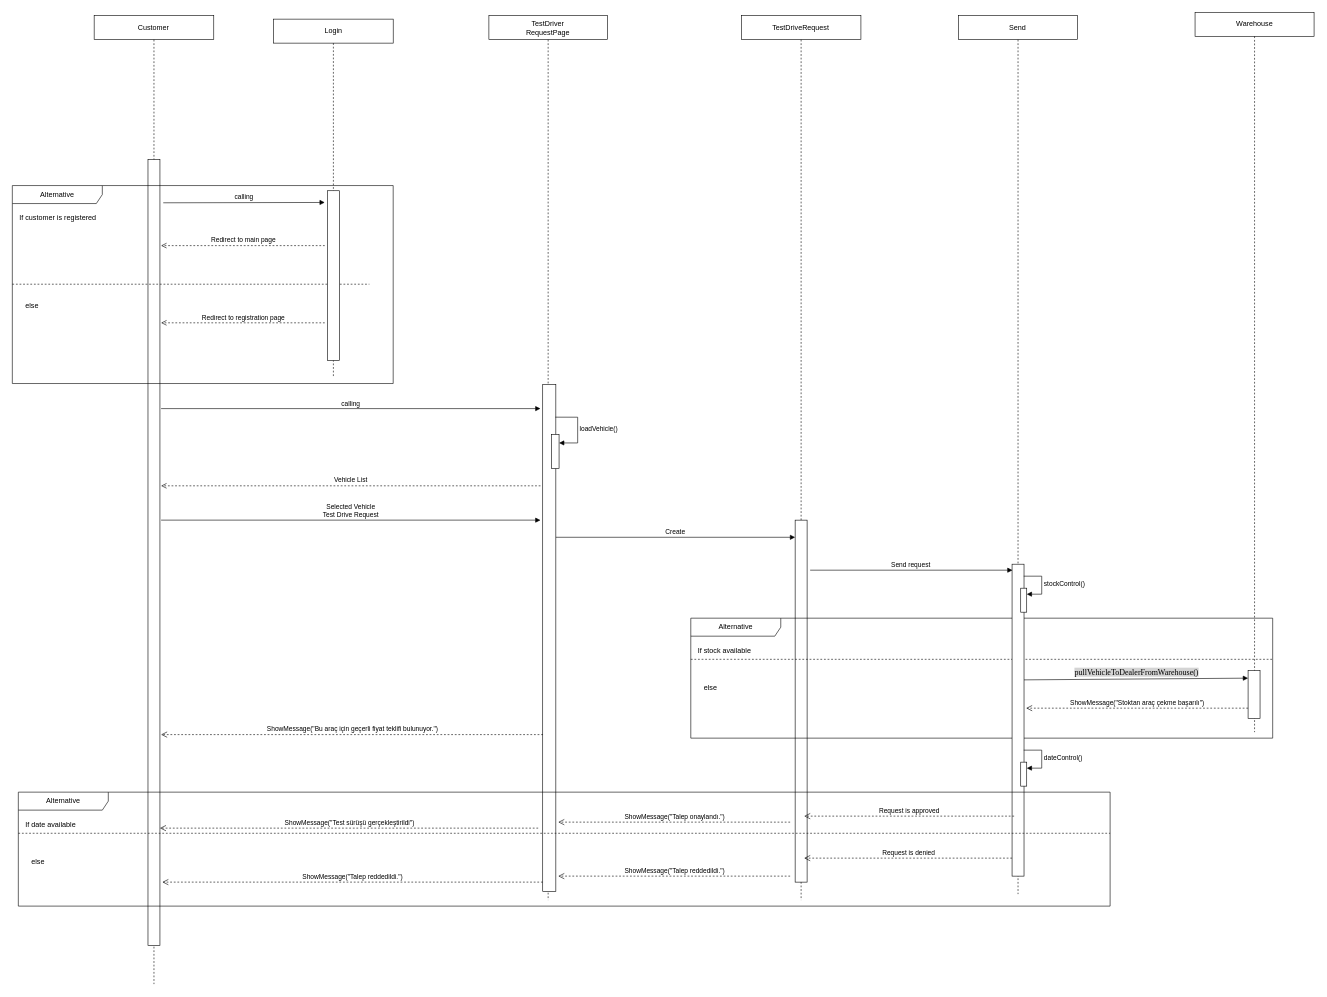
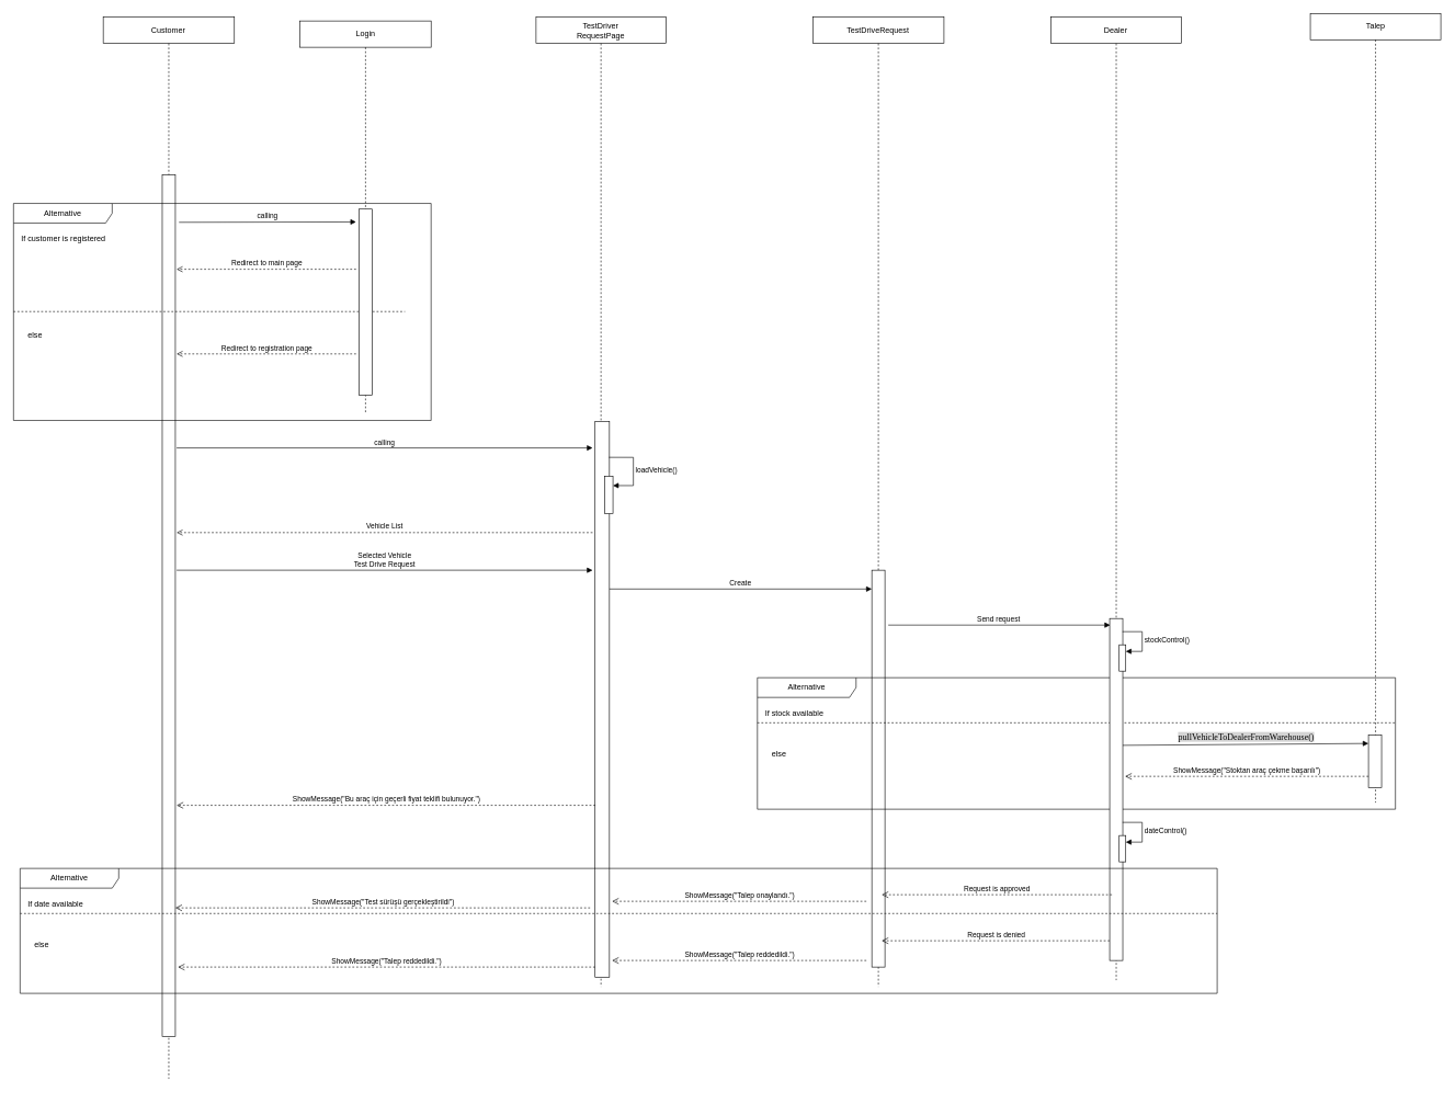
  <mxCell id="0" />
  <mxCell id="1" parent="0" />
  <mxCell id="2" value="calling" style="html=1;verticalAlign=bottom;endArrow=block;edgeStyle=elbowEdgeStyle;elbow=vertical;curved=0;rounded=0;" parent="1" edge="1"><mxGeometry relative="1" as="geometry"><mxPoint x="268" y="680.654" as="sourcePoint" /><Array as="points"><mxPoint x="417.557" y="680.654" /></Array><mxPoint x="900.4" y="680.657" as="targetPoint" /><mxPoint as="offset" /></mxGeometry></mxCell>
  <mxCell id="3" value="Selected Vehicle&lt;div&gt;Test Drive Request&lt;/div&gt;" style="html=1;verticalAlign=bottom;endArrow=block;curved=0;rounded=0;" parent="1" edge="1"><mxGeometry width="80" relative="1" as="geometry"><mxPoint x="268" y="866.568" as="sourcePoint" /><mxPoint x="900.4" y="866.568" as="targetPoint" /></mxGeometry></mxCell>
  <mxCell id="4" value="Vehicle List" style="html=1;verticalAlign=bottom;endArrow=open;dashed=1;endSize=7;curved=0;rounded=0;strokeWidth=1;" parent="1" edge="1"><mxGeometry relative="1" as="geometry"><mxPoint x="900.4" y="809.364" as="sourcePoint" /><mxPoint x="268" y="809.37" as="targetPoint" /></mxGeometry></mxCell>
  <mxCell id="5" value="TestDriveRequest" style="shape=umlLifeline;perimeter=lifelinePerimeter;whiteSpace=wrap;html=1;container=1;dropTarget=0;collapsible=0;recursiveResize=0;outlineConnect=0;portConstraint=eastwest;newEdgeStyle={&quot;curved&quot;:0,&quot;rounded&quot;:0};" parent="1" vertex="1"><mxGeometry x="1235.2" y="25.63" width="199.4" height="1474.37" as="geometry" /></mxCell>
  <mxCell id="6" value="Customer" style="shape=umlLifeline;perimeter=lifelinePerimeter;whiteSpace=wrap;html=1;container=0;dropTarget=0;collapsible=0;recursiveResize=0;outlineConnect=0;portConstraint=eastwest;newEdgeStyle={&quot;edgeStyle&quot;:&quot;elbowEdgeStyle&quot;,&quot;elbow&quot;:&quot;vertical&quot;,&quot;curved&quot;:0,&quot;rounded&quot;:0};" parent="1" vertex="1"><mxGeometry x="156.4" y="25.63" width="199.4" height="1614.37" as="geometry" /></mxCell>
  <mxCell id="7" value="" style="html=1;points=[];perimeter=orthogonalPerimeter;outlineConnect=0;targetShapes=umlLifeline;portConstraint=eastwest;newEdgeStyle={&quot;edgeStyle&quot;:&quot;elbowEdgeStyle&quot;,&quot;elbow&quot;:&quot;vertical&quot;,&quot;curved&quot;:0,&quot;rounded&quot;:0};" parent="6" vertex="1"><mxGeometry x="89.73" y="239.7" width="19.94" height="1310.3" as="geometry" /></mxCell>
- <mxCell id="8" value="Send" style="shape=umlLifeline;perimeter=lifelinePerimeter;whiteSpace=wrap;html=1;container=1;dropTarget=0;collapsible=0;recursiveResize=0;outlineConnect=0;portConstraint=eastwest;newEdgeStyle={&quot;curved&quot;:0,&quot;rounded&quot;:0};" parent="1" vertex="1"><mxGeometry x="1597.32" y="25.63" width="198.4" height="1464.37" as="geometry" /></mxCell>
+ <mxCell id="8" value="Dealer" style="shape=umlLifeline;perimeter=lifelinePerimeter;whiteSpace=wrap;html=1;container=1;dropTarget=0;collapsible=0;recursiveResize=0;outlineConnect=0;portConstraint=eastwest;newEdgeStyle={&quot;curved&quot;:0,&quot;rounded&quot;:0};" parent="1" vertex="1"><mxGeometry x="1597.32" y="25.63" width="198.4" height="1464.37" as="geometry" /></mxCell>
  <mxCell id="9" value="Alternative" style="shape=umlFrame;whiteSpace=wrap;html=1;pointerEvents=0;recursiveResize=0;container=1;collapsible=0;width=150;height=30;" parent="1" vertex="1"><mxGeometry x="20" y="308.834" width="634.91" height="330.0" as="geometry" /></mxCell>
  <mxCell id="10" value="If customer is registered" style="text;html=1;" parent="9" vertex="1"><mxGeometry width="100" height="20" relative="1" as="geometry"><mxPoint x="10" y="40" as="offset" /></mxGeometry></mxCell>
  <mxCell id="11" value="else" style="line;strokeWidth=1;dashed=1;labelPosition=center;verticalLabelPosition=bottom;align=left;verticalAlign=top;spacingLeft=20;spacingTop=15;html=1;whiteSpace=wrap;" parent="9" vertex="1"><mxGeometry y="157.309" width="595.2" height="14.301" as="geometry" /></mxCell>
  <mxCell id="12" value="calling" style="html=1;verticalAlign=bottom;endArrow=block;edgeStyle=elbowEdgeStyle;elbow=vertical;curved=0;rounded=0;" parent="9" edge="1"><mxGeometry relative="1" as="geometry"><mxPoint x="251.603" y="28.707" as="sourcePoint" /><Array as="points" /><mxPoint x="520.801" y="28.599" as="targetPoint" /></mxGeometry></mxCell>
  <mxCell id="13" value="Redirect to main page" style="html=1;verticalAlign=bottom;endArrow=open;dashed=1;endSize=7;curved=0;rounded=0;strokeWidth=1;" parent="9" edge="1"><mxGeometry relative="1" as="geometry"><mxPoint x="520.8" y="100.106" as="sourcePoint" /><mxPoint x="248" y="100.106" as="targetPoint" /></mxGeometry></mxCell>
  <mxCell id="14" value="Redirect to registration page" style="html=1;verticalAlign=bottom;endArrow=open;dashed=1;endSize=7;curved=0;rounded=0;strokeWidth=1;" parent="9" edge="1"><mxGeometry relative="1" as="geometry"><mxPoint x="520.8" y="228.814" as="sourcePoint" /><mxPoint x="248" y="228.814" as="targetPoint" /></mxGeometry></mxCell>
  <mxCell id="15" value="Login" style="shape=umlLifeline;perimeter=lifelinePerimeter;whiteSpace=wrap;html=1;container=0;dropTarget=0;collapsible=0;recursiveResize=0;outlineConnect=0;portConstraint=eastwest;newEdgeStyle={&quot;edgeStyle&quot;:&quot;elbowEdgeStyle&quot;,&quot;elbow&quot;:&quot;vertical&quot;,&quot;curved&quot;:0,&quot;rounded&quot;:0};" parent="9" vertex="1"><mxGeometry x="435.51" y="-277.45" width="199.4" height="597.45" as="geometry" /></mxCell>
  <mxCell id="16" value="" style="html=1;points=[];perimeter=orthogonalPerimeter;outlineConnect=0;targetShapes=umlLifeline;portConstraint=eastwest;newEdgeStyle={&quot;edgeStyle&quot;:&quot;elbowEdgeStyle&quot;,&quot;elbow&quot;:&quot;vertical&quot;,&quot;curved&quot;:0,&quot;rounded&quot;:0};" parent="15" vertex="1"><mxGeometry x="89.726" y="286.074" width="19.939" height="283.085" as="geometry" /></mxCell>
  <mxCell id="17" value="Create" style="html=1;verticalAlign=bottom;endArrow=block;curved=0;rounded=0;" parent="1" edge="1"><mxGeometry width="80" relative="1" as="geometry"><mxPoint x="925.2" y="895.169" as="sourcePoint" /><mxPoint x="1324.939" y="895.169" as="targetPoint" /><mxPoint as="offset" /></mxGeometry></mxCell>
  <mxCell id="18" value="Send request&amp;nbsp;" style="html=1;verticalAlign=bottom;endArrow=block;curved=0;rounded=0;" parent="1" edge="1"><mxGeometry width="80" relative="1" as="geometry"><mxPoint x="1350" y="950.004" as="sourcePoint" /><mxPoint x="1687.317" y="950.004" as="targetPoint" /><mxPoint as="offset" /></mxGeometry></mxCell>
  <mxCell id="19" value="&lt;div&gt;&lt;br&gt;&lt;/div&gt;" style="text;html=1;" parent="1" vertex="1"><mxGeometry x="20" y="1123.983" width="124" height="28.602" as="geometry"><mxPoint y="30" as="offset" /></mxGeometry></mxCell>
  <mxCell id="20" value="&lt;div&gt;&lt;br&gt;&lt;/div&gt;TestDriver&lt;br&gt;&lt;div&gt;RequestPage&lt;div&gt;&lt;br&gt;&lt;/div&gt;&lt;/div&gt;" style="shape=umlLifeline;perimeter=lifelinePerimeter;whiteSpace=wrap;html=1;container=0;dropTarget=0;collapsible=0;recursiveResize=0;outlineConnect=0;portConstraint=eastwest;newEdgeStyle={&quot;edgeStyle&quot;:&quot;elbowEdgeStyle&quot;,&quot;elbow&quot;:&quot;vertical&quot;,&quot;curved&quot;:0,&quot;rounded&quot;:0};" parent="1" vertex="1"><mxGeometry x="814.44" y="25.63" width="197.56" height="1474.37" as="geometry" /></mxCell>
  <mxCell id="21" value="" style="html=1;points=[];perimeter=orthogonalPerimeter;outlineConnect=0;targetShapes=umlLifeline;portConstraint=eastwest;newEdgeStyle={&quot;edgeStyle&quot;:&quot;elbowEdgeStyle&quot;,&quot;elbow&quot;:&quot;vertical&quot;,&quot;curved&quot;:0,&quot;rounded&quot;:0};" parent="20" vertex="1"><mxGeometry x="89.73" y="614.94" width="21.87" height="845.06" as="geometry" /></mxCell>
  <mxCell id="22" value="" style="html=1;points=[[0,0,0,0,5],[0,1,0,0,-5],[1,0,0,0,5],[1,1,0,0,-5]];perimeter=orthogonalPerimeter;outlineConnect=0;targetShapes=umlLifeline;portConstraint=eastwest;newEdgeStyle={&quot;curved&quot;:0,&quot;rounded&quot;:0};" parent="20" vertex="1"><mxGeometry x="104.562" y="697.922" width="12.4" height="57.203" as="geometry" /></mxCell>
  <mxCell id="23" value="loadVehicle()" style="html=1;align=left;spacingLeft=2;endArrow=block;rounded=0;edgeStyle=orthogonalEdgeStyle;curved=0;rounded=0;" parent="20" target="22" edge="1"><mxGeometry relative="1" as="geometry"><mxPoint x="110.762" y="669.32" as="sourcePoint" /><Array as="points"><mxPoint x="147.962" y="712.223" /></Array></mxGeometry></mxCell>
  <mxCell id="24" value="ShowMessage(&quot;Bu araç için geçerli fiyat teklifi bulunuyor.&quot;)" style="html=1;verticalAlign=bottom;endArrow=open;dashed=1;endSize=8;curved=0;rounded=0;" parent="1" edge="1"><mxGeometry relative="1" as="geometry"><mxPoint x="904.593" y="1224.089" as="sourcePoint" /><mxPoint x="268" y="1224.089" as="targetPoint" /></mxGeometry></mxCell>
  <mxCell id="25" value="" style="html=1;points=[[0,0,0,0,5],[0,1,0,0,-5],[1,0,0,0,5],[1,1,0,0,-5]];perimeter=orthogonalPerimeter;outlineConnect=0;targetShapes=umlLifeline;portConstraint=eastwest;newEdgeStyle={&quot;curved&quot;:0,&quot;rounded&quot;:0};" parent="1" vertex="1"><mxGeometry x="1324.94" y="866.57" width="19.94" height="603.43" as="geometry" /></mxCell>
- <mxCell id="26" value="Warehouse" style="shape=umlLifeline;perimeter=lifelinePerimeter;whiteSpace=wrap;html=1;container=1;dropTarget=0;collapsible=0;recursiveResize=0;outlineConnect=0;portConstraint=eastwest;newEdgeStyle={&quot;curved&quot;:0,&quot;rounded&quot;:0};" parent="1" vertex="1"><mxGeometry x="1991.6" y="20" width="198.4" height="1200" as="geometry" /></mxCell>
+ <mxCell id="26" value="Talep" style="shape=umlLifeline;perimeter=lifelinePerimeter;whiteSpace=wrap;html=1;container=1;dropTarget=0;collapsible=0;recursiveResize=0;outlineConnect=0;portConstraint=eastwest;newEdgeStyle={&quot;curved&quot;:0,&quot;rounded&quot;:0};" parent="1" vertex="1"><mxGeometry x="1991.6" y="20" width="198.4" height="1200" as="geometry" /></mxCell>
  <mxCell id="27" value="Alternative" style="shape=umlFrame;whiteSpace=wrap;html=1;pointerEvents=0;recursiveResize=0;container=1;collapsible=0;width=150;height=30;" parent="1" vertex="1"><mxGeometry x="1151" y="1030" width="970" height="200" as="geometry" /></mxCell>
  <mxCell id="28" value="If stock available" style="text;html=1;" parent="27" vertex="1"><mxGeometry width="100" height="20" relative="1" as="geometry"><mxPoint x="10" y="40" as="offset" /></mxGeometry></mxCell>
  <mxCell id="29" value="else" style="line;strokeWidth=1;dashed=1;labelPosition=center;verticalLabelPosition=bottom;align=left;verticalAlign=top;spacingLeft=20;spacingTop=15;html=1;whiteSpace=wrap;" parent="27" vertex="1"><mxGeometry y="50" width="970" height="37.15" as="geometry" /></mxCell>
  <mxCell id="30" value="" style="html=1;points=[[0,0,0,0,5],[0,1,0,0,-5],[1,0,0,0,5],[1,1,0,0,-5]];perimeter=orthogonalPerimeter;outlineConnect=0;targetShapes=umlLifeline;portConstraint=eastwest;newEdgeStyle={&quot;curved&quot;:0,&quot;rounded&quot;:0};" parent="27" vertex="1"><mxGeometry x="535.55" y="-90" width="19.94" height="520" as="geometry" /></mxCell>
  <mxCell id="31" value="" style="html=1;points=[[0,0,0,0,5],[0,1,0,0,-5],[1,0,0,0,5],[1,1,0,0,-5]];perimeter=orthogonalPerimeter;outlineConnect=0;targetShapes=umlLifeline;portConstraint=eastwest;newEdgeStyle={&quot;curved&quot;:0,&quot;rounded&quot;:0};" parent="27" vertex="1"><mxGeometry x="929" y="87.15" width="19.94" height="80" as="geometry" /></mxCell>
  <mxCell id="32" value="&lt;span style=&quot;padding: 0px 0px 0px 2px;&quot;&gt;&lt;span style=&quot;font-family: Consolas; font-size: 10pt; white-space-collapse: preserve;&quot;&gt;&lt;span style=&quot;background-color: rgb(212, 212, 212);&quot;&gt;pullVehicleToDealerFromWarehouse()&lt;/span&gt;&lt;/span&gt;&lt;/span&gt;" style="html=1;verticalAlign=bottom;endArrow=block;curved=0;rounded=0;" parent="27" edge="1"><mxGeometry width="80" relative="1" as="geometry"><mxPoint x="555.49" y="102.85" as="sourcePoint" /><mxPoint x="929" y="100.0" as="targetPoint" /><mxPoint as="offset" /></mxGeometry></mxCell>
  <mxCell id="33" value="ShowMessage(&quot;Stoktan araç çekme başarılı&lt;span style=&quot;background-color: light-dark(#ffffff, var(--ge-dark-color, #121212)); color: light-dark(rgb(0, 0, 0), rgb(255, 255, 255));&quot;&gt;&quot;)&lt;/span&gt;" style="html=1;verticalAlign=bottom;endArrow=open;dashed=1;endSize=8;curved=0;rounded=0;" parent="27" edge="1"><mxGeometry relative="1" as="geometry"><mxPoint x="929.003" y="150" as="sourcePoint" /><mxPoint x="559" y="150" as="targetPoint" /></mxGeometry></mxCell>
  <mxCell id="34" value="" style="html=1;points=[[0,0,0,0,5],[0,1,0,0,-5],[1,0,0,0,5],[1,1,0,0,-5]];perimeter=orthogonalPerimeter;outlineConnect=0;targetShapes=umlLifeline;portConstraint=eastwest;newEdgeStyle={&quot;curved&quot;:0,&quot;rounded&quot;:0};" parent="27" vertex="1"><mxGeometry x="550" y="240" width="10" height="40" as="geometry" /></mxCell>
  <mxCell id="35" value="dateControl()" style="html=1;align=left;spacingLeft=2;endArrow=block;rounded=0;edgeStyle=orthogonalEdgeStyle;curved=0;rounded=0;" parent="27" target="34" edge="1"><mxGeometry relative="1" as="geometry"><mxPoint x="555" y="220" as="sourcePoint" /><Array as="points"><mxPoint x="585" y="250" /></Array></mxGeometry></mxCell>
  <mxCell id="36" value="" style="html=1;points=[[0,0,0,0,5],[0,1,0,0,-5],[1,0,0,0,5],[1,1,0,0,-5]];perimeter=orthogonalPerimeter;outlineConnect=0;targetShapes=umlLifeline;portConstraint=eastwest;newEdgeStyle={&quot;curved&quot;:0,&quot;rounded&quot;:0};" parent="1" vertex="1"><mxGeometry x="1701" y="980" width="10" height="40" as="geometry" /></mxCell>
  <mxCell id="37" value="stockControl()" style="html=1;align=left;spacingLeft=2;endArrow=block;rounded=0;edgeStyle=orthogonalEdgeStyle;curved=0;rounded=0;" parent="1" target="36" edge="1"><mxGeometry relative="1" as="geometry"><mxPoint x="1706" y="960" as="sourcePoint" /><Array as="points"><mxPoint x="1736" y="990" /></Array></mxGeometry></mxCell>
  <mxCell id="38" value="Alternative" style="shape=umlFrame;whiteSpace=wrap;html=1;pointerEvents=0;recursiveResize=0;container=1;collapsible=0;width=150;height=30;" parent="1" vertex="1"><mxGeometry x="30" y="1320" width="1820" height="190" as="geometry" /></mxCell>
  <mxCell id="39" value="If date available" style="text;html=1;" parent="38" vertex="1"><mxGeometry width="100" height="20" relative="1" as="geometry"><mxPoint x="10" y="40" as="offset" /></mxGeometry></mxCell>
  <mxCell id="40" value="else" style="line;strokeWidth=1;dashed=1;labelPosition=center;verticalLabelPosition=bottom;align=left;verticalAlign=top;spacingLeft=20;spacingTop=15;html=1;whiteSpace=wrap;" parent="38" vertex="1"><mxGeometry y="50" width="1820" height="37.15" as="geometry" /></mxCell>
  <mxCell id="41" value="Request is approved" style="html=1;verticalAlign=bottom;endArrow=open;dashed=1;endSize=8;curved=0;rounded=0;" parent="38" edge="1"><mxGeometry relative="1" as="geometry"><mxPoint x="1660" y="40" as="sourcePoint" /><mxPoint x="1310" y="40" as="targetPoint" /></mxGeometry></mxCell>
  <mxCell id="42" value="Request is denied" style="html=1;verticalAlign=bottom;endArrow=open;dashed=1;endSize=8;curved=0;rounded=0;" parent="38" source="30" edge="1"><mxGeometry relative="1" as="geometry"><mxPoint x="1680.003" y="110" as="sourcePoint" /><mxPoint x="1310" y="110" as="targetPoint" /></mxGeometry></mxCell>
  <mxCell id="43" value="ShowMessage(&quot;Talep onaylandı.&quot;)" style="html=1;verticalAlign=bottom;endArrow=open;dashed=1;endSize=8;curved=0;rounded=0;" parent="38" edge="1"><mxGeometry relative="1" as="geometry"><mxPoint x="1286.593" y="50.005" as="sourcePoint" /><mxPoint x="900" y="50" as="targetPoint" /></mxGeometry></mxCell>
  <mxCell id="44" value="ShowMessage(&quot;Test sürüşü gerçekleştirildi&quot;)" style="html=1;verticalAlign=bottom;endArrow=open;dashed=1;endSize=8;curved=0;rounded=0;" parent="38" target="7" edge="1"><mxGeometry relative="1" as="geometry"><mxPoint x="866.593" y="60.005" as="sourcePoint" /><mxPoint x="480" y="60" as="targetPoint" /></mxGeometry></mxCell>
  <mxCell id="45" value="ShowMessage(&quot;Talep reddedildi.&quot;)" style="html=1;verticalAlign=bottom;endArrow=open;dashed=1;endSize=8;curved=0;rounded=0;" parent="38" edge="1"><mxGeometry relative="1" as="geometry"><mxPoint x="1286.593" y="140.005" as="sourcePoint" /><mxPoint x="900" y="140" as="targetPoint" /></mxGeometry></mxCell>
  <mxCell id="46" value="ShowMessage(&quot;Talep reddedildi.&quot;)" style="html=1;verticalAlign=bottom;endArrow=open;dashed=1;endSize=8;curved=0;rounded=0;" parent="38" source="21" edge="1"><mxGeometry relative="1" as="geometry"><mxPoint x="626.593" y="150.005" as="sourcePoint" /><mxPoint x="240" y="150" as="targetPoint" /></mxGeometry></mxCell>
